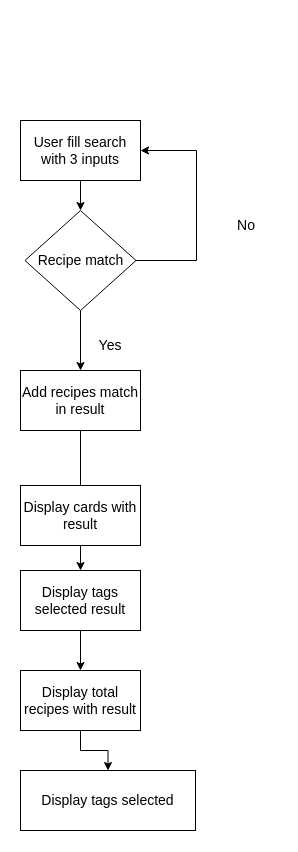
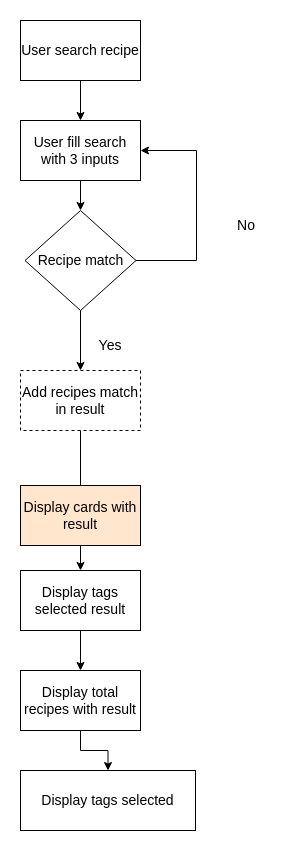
  <mxCell id="0" />
  <mxCell id="1" parent="0" />
+ <mxCell id="2" value="User search recipe" style="rounded=0;whiteSpace=wrap;html=1;fontSize=14;" parent="1" vertex="1"><mxGeometry x="20" y="20" width="120" height="60" as="geometry" /></mxCell>
+ <mxCell id="3" value="" style="edgeStyle=orthogonalEdgeStyle;rounded=0;orthogonalLoop=1;jettySize=auto;html=1;exitX=0.5;exitY=1;exitDx=0;exitDy=0;entryX=0.5;entryY=0;entryDx=0;entryDy=0;fontSize=14;" parent="1" source="2" target="4" edge="1"><mxGeometry relative="1" as="geometry"><mxPoint x="136" y="70" as="targetPoint" /></mxGeometry></mxCell>
  <mxCell id="4" value="User fill search with 3 inputs" style="rounded=0;whiteSpace=wrap;html=1;fontSize=14;" parent="1" vertex="1"><mxGeometry x="20" y="120" width="120" height="60" as="geometry" /></mxCell>
  <mxCell id="5" value="Recipe match" style="rhombus;whiteSpace=wrap;html=1;fontSize=14;" parent="1" vertex="1"><mxGeometry x="24.5" y="210" width="111" height="100" as="geometry" /></mxCell>
- <mxCell id="6" value="Add recipes match&lt;br style=&quot;font-size: 14px;&quot;&gt;in result" style="rounded=0;whiteSpace=wrap;html=1;fontSize=14;" parent="1" vertex="1"><mxGeometry x="20" y="370" width="120" height="60" as="geometry" /></mxCell>
- <mxCell id="7" value="Display cards with result" style="rounded=0;whiteSpace=wrap;html=1;fontSize=14;" parent="1" vertex="1"><mxGeometry x="20" y="485" width="120" height="60" as="geometry" /></mxCell>
+ <mxCell id="6" value="Add recipes match&lt;br style=&quot;font-size: 14px;&quot;&gt;in result" style="rounded=0;whiteSpace=wrap;html=1;fontSize=14;dashed=1;" parent="1" vertex="1"><mxGeometry x="20" y="370" width="120" height="60" as="geometry" /></mxCell>
+ <mxCell id="7" value="Display cards with result" style="rounded=0;whiteSpace=wrap;html=1;fontSize=14;fillColor=#ffe6cc;" parent="1" vertex="1"><mxGeometry x="20" y="485" width="120" height="60" as="geometry" /></mxCell>
  <mxCell id="8" value="Display tags selected result" style="rounded=0;whiteSpace=wrap;html=1;fontSize=14;" parent="1" vertex="1"><mxGeometry x="20" y="570" width="120" height="60" as="geometry" /></mxCell>
  <mxCell id="9" value="" style="endArrow=classic;html=1;rounded=0;exitX=0.5;exitY=1;exitDx=0;exitDy=0;entryX=0.5;entryY=0;entryDx=0;entryDy=0;fontSize=14;" parent="1" source="4" target="5" edge="1"><mxGeometry width="50" height="50" relative="1" as="geometry"><mxPoint x="376" y="560" as="sourcePoint" /><mxPoint x="426" y="510" as="targetPoint" /></mxGeometry></mxCell>
  <mxCell id="10" value="" style="endArrow=classic;html=1;rounded=0;exitX=0.5;exitY=1;exitDx=0;exitDy=0;entryX=0.5;entryY=0;entryDx=0;entryDy=0;fontSize=14;" parent="1" source="5" target="6" edge="1"><mxGeometry width="50" height="50" relative="1" as="geometry"><mxPoint x="376" y="560" as="sourcePoint" /><mxPoint x="426" y="510" as="targetPoint" /></mxGeometry></mxCell>
  <mxCell id="11" value="" style="endArrow=none;html=1;rounded=0;exitX=0.5;exitY=1;exitDx=0;exitDy=0;entryX=0.5;entryY=0;entryDx=0;entryDy=0;fontSize=14;" parent="1" source="6" target="7" edge="1"><mxGeometry width="50" height="50" relative="1" as="geometry"><mxPoint x="376" y="560" as="sourcePoint" /><mxPoint x="426" y="510" as="targetPoint" /></mxGeometry></mxCell>
  <mxCell id="12" value="" style="endArrow=classic;html=1;rounded=0;exitX=0.5;exitY=1;exitDx=0;exitDy=0;entryX=0.5;entryY=0;entryDx=0;entryDy=0;fontSize=14;" parent="1" source="7" target="8" edge="1"><mxGeometry width="50" height="50" relative="1" as="geometry"><mxPoint x="376" y="560" as="sourcePoint" /><mxPoint x="116" y="700" as="targetPoint" /></mxGeometry></mxCell>
  <mxCell id="13" value="" style="endArrow=classic;html=1;rounded=0;exitX=1;exitY=0.5;exitDx=0;exitDy=0;entryX=1;entryY=0.5;entryDx=0;entryDy=0;fontSize=14;" parent="1" source="5" target="4" edge="1"><mxGeometry width="50" height="50" relative="1" as="geometry"><mxPoint x="376" y="560" as="sourcePoint" /><mxPoint x="426" y="510" as="targetPoint" /><Array as="points"><mxPoint x="196" y="260" /><mxPoint x="196" y="150" /></Array></mxGeometry></mxCell>
  <mxCell id="14" value="Yes" style="text;html=1;strokeColor=none;fillColor=none;align=center;verticalAlign=middle;whiteSpace=wrap;rounded=0;fontSize=14;" parent="1" vertex="1"><mxGeometry x="80" y="330" width="60" height="30" as="geometry" /></mxCell>
  <mxCell id="15" value="No" style="text;html=1;strokeColor=none;fillColor=none;align=center;verticalAlign=middle;whiteSpace=wrap;rounded=0;fontSize=14;" parent="1" vertex="1"><mxGeometry x="216" y="210" width="60" height="30" as="geometry" /></mxCell>
  <mxCell id="16" value="" style="edgeStyle=orthogonalEdgeStyle;rounded=0;orthogonalLoop=1;jettySize=auto;html=1;" edge="1" parent="1" source="17" target="19"><mxGeometry relative="1" as="geometry" /></mxCell>
  <mxCell id="17" value="Display total recipes with result" style="rounded=0;whiteSpace=wrap;html=1;fontSize=14;" parent="1" vertex="1"><mxGeometry x="20" y="670" width="120" height="60" as="geometry" /></mxCell>
  <mxCell id="18" value="" style="endArrow=classic;html=1;rounded=0;exitX=0.5;exitY=1;exitDx=0;exitDy=0;entryX=0.5;entryY=0;entryDx=0;entryDy=0;fontSize=14;" parent="1" source="8" target="17" edge="1"><mxGeometry width="50" height="50" relative="1" as="geometry"><mxPoint x="56" y="560" as="sourcePoint" /><mxPoint x="106" y="510" as="targetPoint" /></mxGeometry></mxCell>
  <mxCell id="19" value="Display tags selected" style="rounded=0;whiteSpace=wrap;html=1;fontSize=14;" vertex="1" parent="1"><mxGeometry x="20" y="770" width="175" height="60" as="geometry" /></mxCell>
